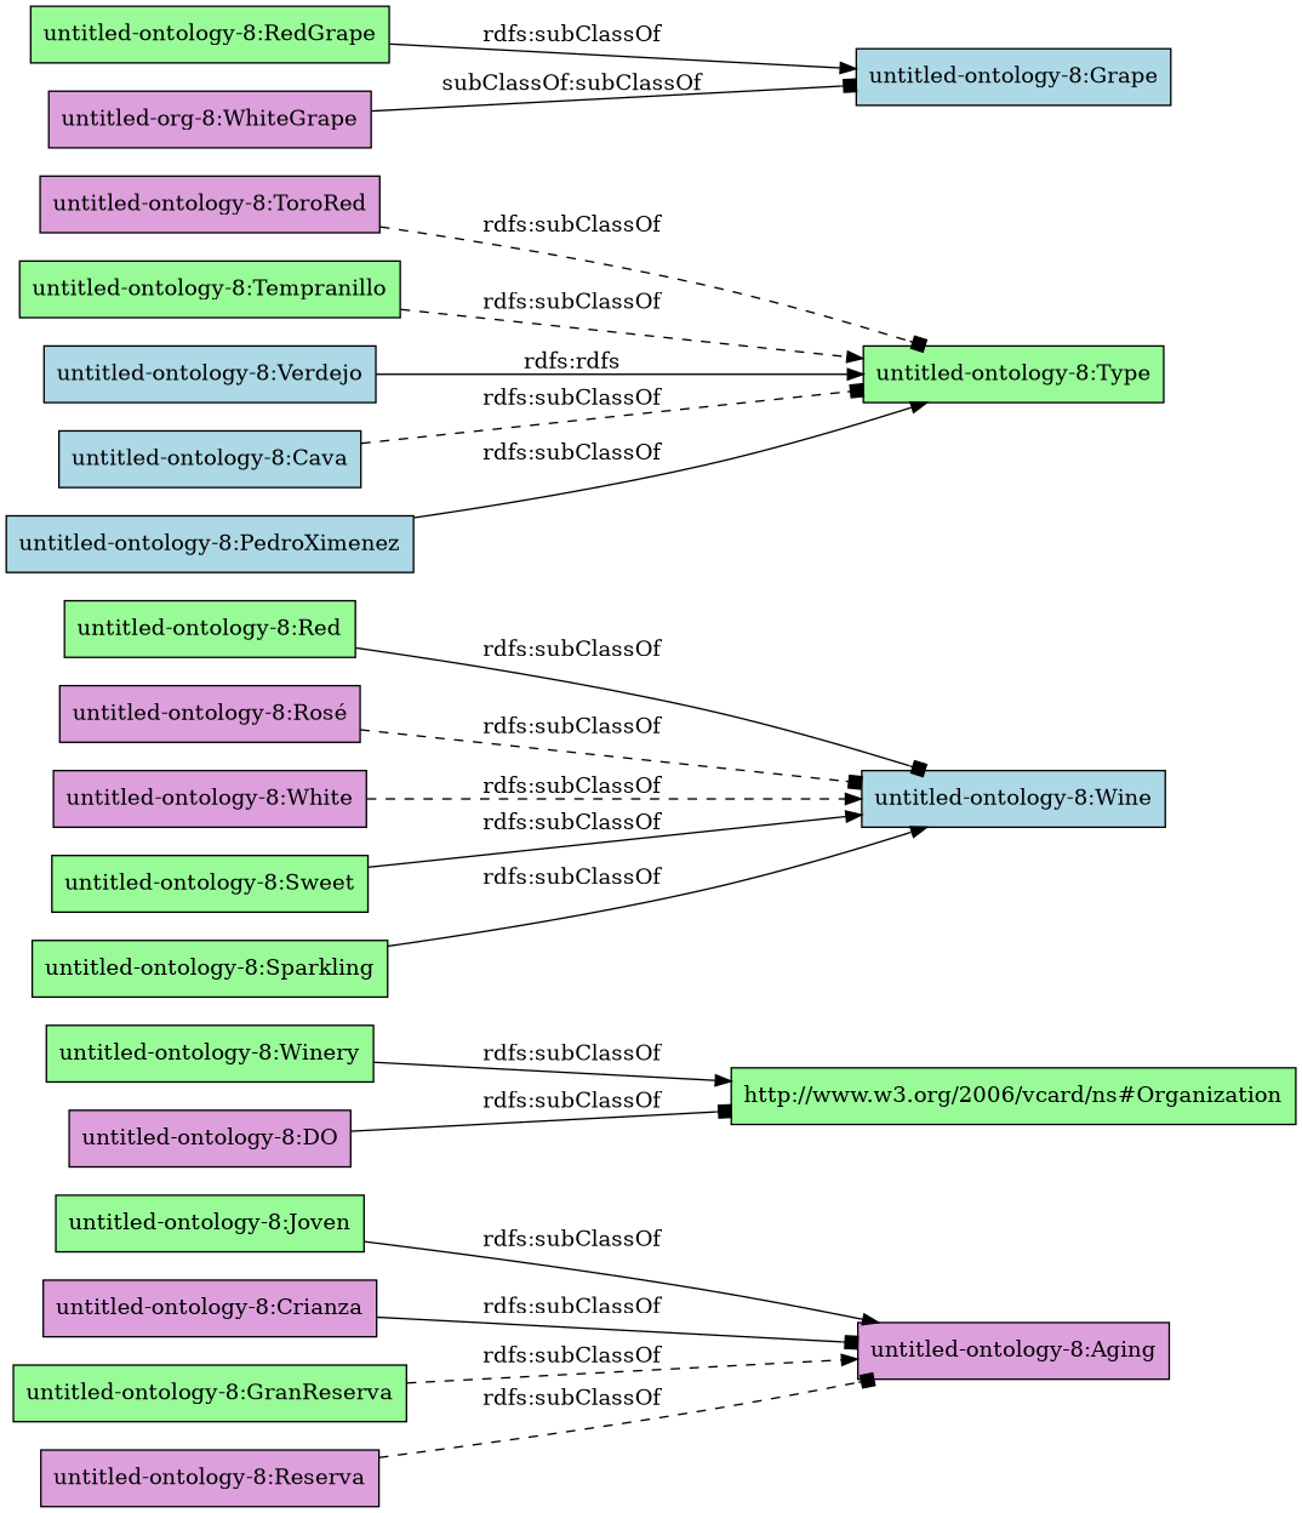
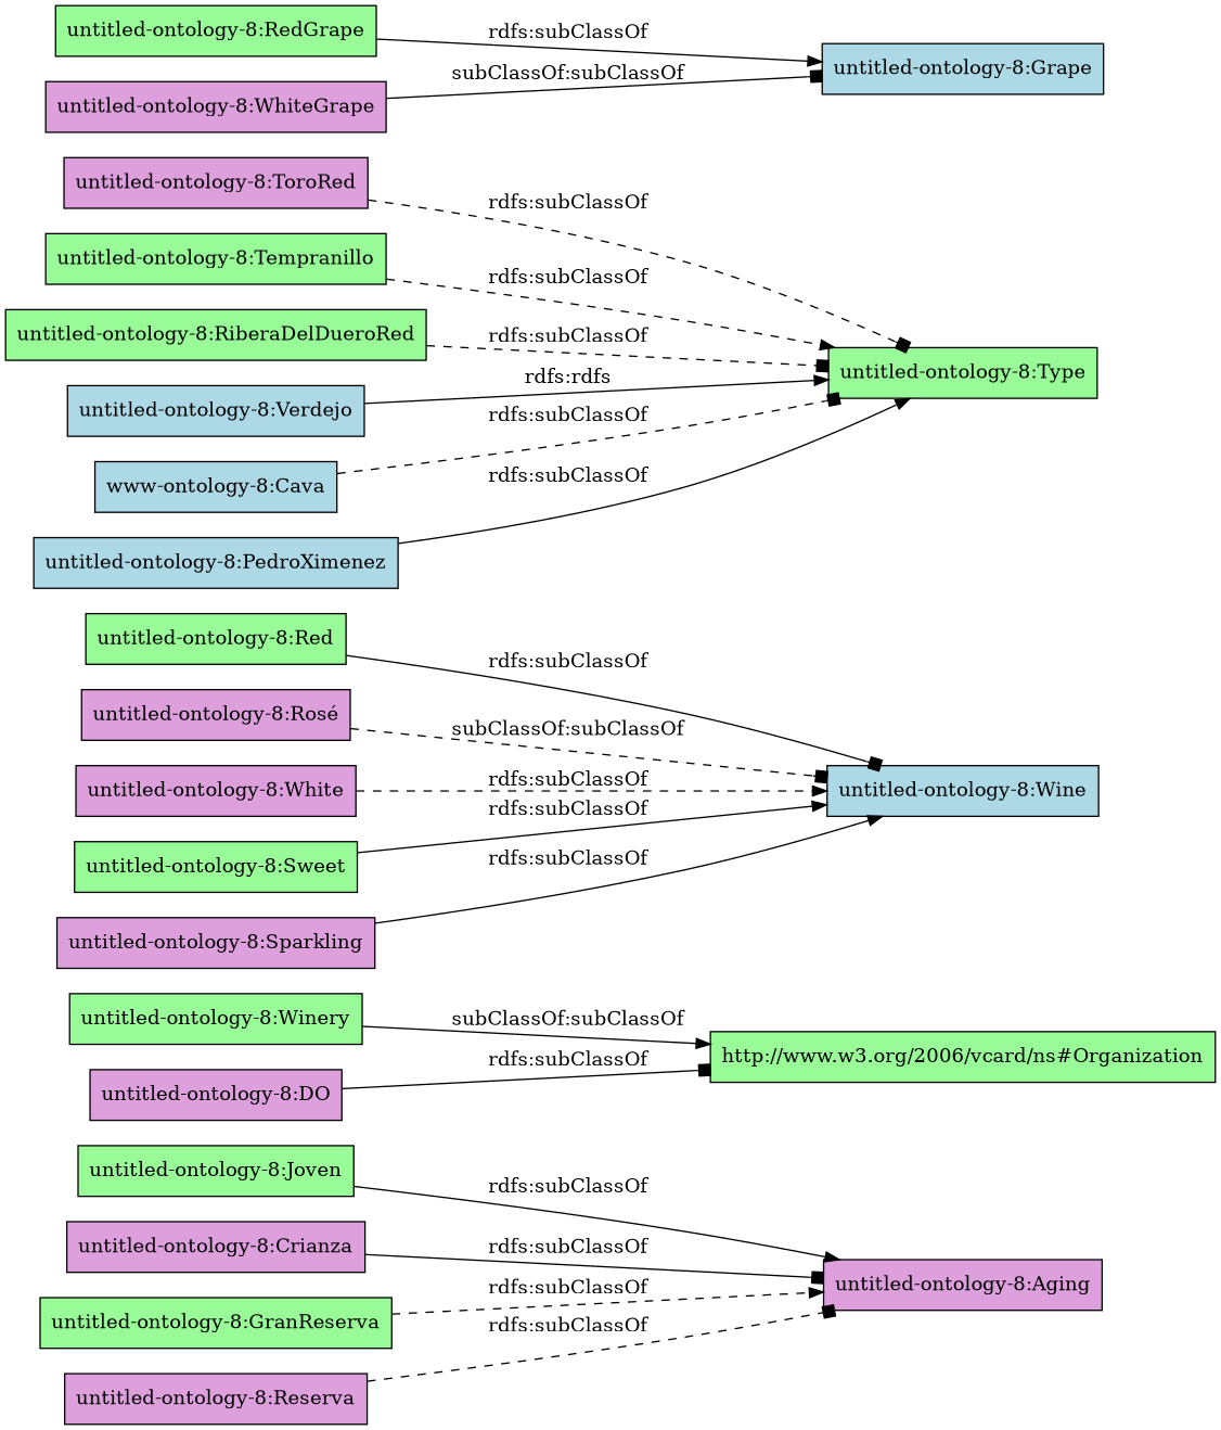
  digraph {
    fontname="DejaVu Serif"
    rankdir=LR
    node [color=black fillcolor=palegreen fontname="DejaVu Serif" shape=rectangle style=filled]
    edge [arrowhead=normal fontname="DejaVu Serif" style=solid]
    "untitled-ontology-8:Aging" [fillcolor=plum]
    "untitled-ontology-8:Joven"
    "untitled-ontology-8:Winery"
    "http://www.w3.org/2006/vcard/ns#Organization"
    "untitled-ontology-8:Wine" [fillcolor=lightblue]
    "untitled-ontology-8:Red"
    "untitled-ontology-8:ToroRed" [fillcolor=plum]
    "untitled-ontology-8:Type"
    "untitled-ontology-8:Tempranillo"
    "untitled-ontology-8:Rosé" [fillcolor=plum]
+   "untitled-ontology-8:RiberaDelDueroRed"
    "untitled-ontology-8:Verdejo" [fillcolor=lightblue]
    "untitled-ontology-8:Grape" [fillcolor=lightblue]
    "untitled-ontology-8:RedGrape"
    "untitled-ontology-8:White" [fillcolor=plum]
-   "untitled-ontology-8:Cava" [fillcolor=lightblue]
+   "untitled-ontology-8:Cava" [fillcolor=lightblue label="www-ontology-8:Cava"]
    "untitled-ontology-8:Crianza" [fillcolor=plum]
-   "untitled-ontology-8:WhiteGrape" [fillcolor=plum label="untitled-org-8:WhiteGrape"]
+   "untitled-ontology-8:WhiteGrape" [fillcolor=plum]
    "untitled-ontology-8:Sweet"
-   "untitled-ontology-8:Sparkling"
+   "untitled-ontology-8:Sparkling" [fillcolor=plum]
    "untitled-ontology-8:GranReserva"
    "untitled-ontology-8:Reserva" [fillcolor=plum]
    "untitled-ontology-8:DO" [fillcolor=plum]
    "untitled-ontology-8:PedroXimenez" [fillcolor=lightblue]
    "untitled-ontology-8:Joven" -> "untitled-ontology-8:Aging" [label="rdfs:subClassOf"]
-   "untitled-ontology-8:Winery" -> "http://www.w3.org/2006/vcard/ns#Organization" [label="rdfs:subClassOf"]
+   "untitled-ontology-8:Winery" -> "http://www.w3.org/2006/vcard/ns#Organization" [label="subClassOf:subClassOf"]
    "untitled-ontology-8:Red" -> "untitled-ontology-8:Wine" [arrowhead=box label="rdfs:subClassOf"]
    "untitled-ontology-8:ToroRed" -> "untitled-ontology-8:Type" [arrowhead=box label="rdfs:subClassOf" style=dashed]
    "untitled-ontology-8:Tempranillo" -> "untitled-ontology-8:Type" [label="rdfs:subClassOf" style=dashed]
-   "untitled-ontology-8:Rosé" -> "untitled-ontology-8:Wine" [arrowhead=box label="rdfs:subClassOf" style=dashed]
+   "untitled-ontology-8:Rosé" -> "untitled-ontology-8:Wine" [arrowhead=box label="subClassOf:subClassOf" style=dashed]
+   "untitled-ontology-8:RiberaDelDueroRed" -> "untitled-ontology-8:Type" [arrowhead=box label="rdfs:subClassOf" style=dashed]
    "untitled-ontology-8:Verdejo" -> "untitled-ontology-8:Type" [label="rdfs:rdfs"]
    "untitled-ontology-8:RedGrape" -> "untitled-ontology-8:Grape" [label="rdfs:subClassOf"]
    "untitled-ontology-8:White" -> "untitled-ontology-8:Wine" [label="rdfs:subClassOf" style=dashed]
    "untitled-ontology-8:Cava" -> "untitled-ontology-8:Type" [arrowhead=box label="rdfs:subClassOf" style=dashed]
    "untitled-ontology-8:Crianza" -> "untitled-ontology-8:Aging" [arrowhead=box label="rdfs:subClassOf"]
    "untitled-ontology-8:WhiteGrape" -> "untitled-ontology-8:Grape" [arrowhead=box label="subClassOf:subClassOf"]
    "untitled-ontology-8:Sweet" -> "untitled-ontology-8:Wine" [label="rdfs:subClassOf"]
    "untitled-ontology-8:Sparkling" -> "untitled-ontology-8:Wine" [label="rdfs:subClassOf"]
    "untitled-ontology-8:GranReserva" -> "untitled-ontology-8:Aging" [label="rdfs:subClassOf" style=dashed]
    "untitled-ontology-8:Reserva" -> "untitled-ontology-8:Aging" [arrowhead=box label="rdfs:subClassOf" style=dashed]
    "untitled-ontology-8:DO" -> "http://www.w3.org/2006/vcard/ns#Organization" [arrowhead=box label="rdfs:subClassOf"]
    "untitled-ontology-8:PedroXimenez" -> "untitled-ontology-8:Type" [label="rdfs:subClassOf"]
  }
